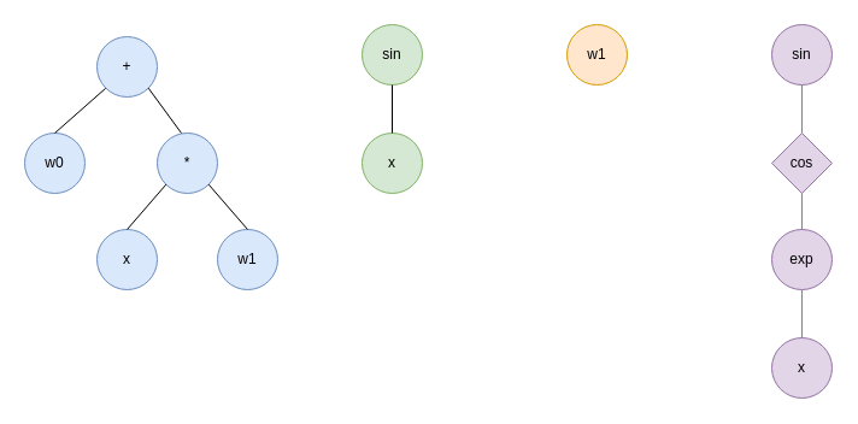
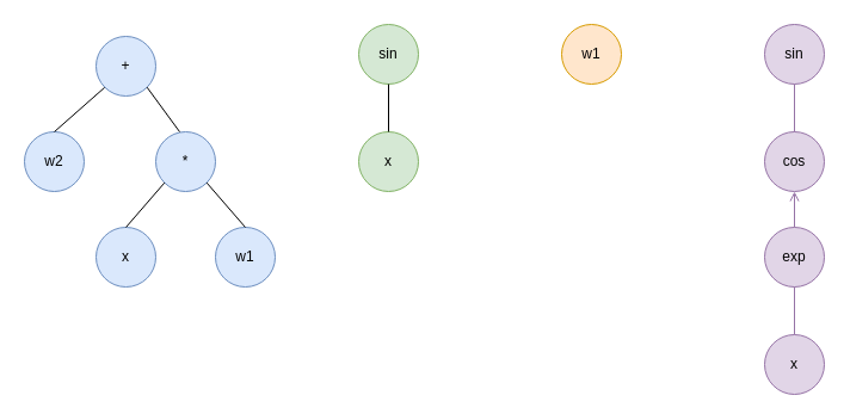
  <mxCell id="0" />
  <mxCell id="1" parent="0" />
- <mxCell id="2" value="w0" style="ellipse;whiteSpace=wrap;html=1;fillColor=#dae8fc;strokeColor=#6c8ebf;" vertex="1" parent="1"><mxGeometry x="20" y="110" width="50" height="50" as="geometry" /></mxCell>
+ <mxCell id="2" value="w2" style="ellipse;whiteSpace=wrap;html=1;fillColor=#dae8fc;strokeColor=#6c8ebf;" vertex="1" parent="1"><mxGeometry x="20" y="110" width="50" height="50" as="geometry" /></mxCell>
  <mxCell id="3" value="x" style="ellipse;whiteSpace=wrap;html=1;fillColor=#dae8fc;strokeColor=#6c8ebf;" vertex="1" parent="1"><mxGeometry x="80" y="190" width="50" height="50" as="geometry" /></mxCell>
  <mxCell id="4" value="w1" style="ellipse;whiteSpace=wrap;html=1;fillColor=#dae8fc;strokeColor=#6c8ebf;" vertex="1" parent="1"><mxGeometry x="180" y="190" width="50" height="50" as="geometry" /></mxCell>
  <mxCell id="5" value="*" style="ellipse;whiteSpace=wrap;html=1;fillColor=#dae8fc;strokeColor=#6c8ebf;" vertex="1" parent="1"><mxGeometry x="130" y="110" width="50" height="50" as="geometry" /></mxCell>
  <mxCell id="6" value="" style="endArrow=none;html=1;rounded=0;exitX=0;exitY=1;exitDx=0;exitDy=0;entryX=0.5;entryY=0;entryDx=0;entryDy=0;endFill=0;" edge="1" parent="1" source="5" target="3"><mxGeometry width="50" height="50" relative="1" as="geometry"><mxPoint x="90" y="210" as="sourcePoint" /><mxPoint x="90" y="170" as="targetPoint" /></mxGeometry></mxCell>
  <mxCell id="7" value="" style="endArrow=none;html=1;rounded=0;entryX=1;entryY=1;entryDx=0;entryDy=0;exitX=0.5;exitY=0;exitDx=0;exitDy=0;" edge="1" parent="1" source="4" target="5"><mxGeometry width="50" height="50" relative="1" as="geometry"><mxPoint x="110" y="210" as="sourcePoint" /><mxPoint x="160" y="160" as="targetPoint" /></mxGeometry></mxCell>
  <mxCell id="8" value="" style="endArrow=none;html=1;rounded=0;exitX=0;exitY=1;exitDx=0;exitDy=0;entryX=0.5;entryY=0;entryDx=0;entryDy=0;endFill=0;" edge="1" parent="1" source="9" target="2"><mxGeometry width="50" height="50" relative="1" as="geometry"><mxPoint x="61" y="60" as="sourcePoint" /><mxPoint x="29" y="97" as="targetPoint" /></mxGeometry></mxCell>
  <mxCell id="9" value="+" style="ellipse;whiteSpace=wrap;html=1;fillColor=#dae8fc;strokeColor=#6c8ebf;" vertex="1" parent="1"><mxGeometry x="80" y="30" width="50" height="50" as="geometry" /></mxCell>
  <mxCell id="10" style="rounded=0;orthogonalLoop=1;jettySize=auto;html=1;exitX=1;exitY=1;exitDx=0;exitDy=0;entryX=0.4;entryY=0;entryDx=0;entryDy=0;entryPerimeter=0;endArrow=none;endFill=0;" edge="1" parent="1" source="9" target="5"><mxGeometry relative="1" as="geometry" /></mxCell>
  <mxCell id="11" value="sin" style="ellipse;whiteSpace=wrap;html=1;fillColor=#d5e8d4;strokeColor=#82b366;" vertex="1" parent="1"><mxGeometry x="300" y="20" width="50" height="50" as="geometry" /></mxCell>
  <mxCell id="12" value="x" style="ellipse;whiteSpace=wrap;html=1;fillColor=#d5e8d4;strokeColor=#82b366;" vertex="1" parent="1"><mxGeometry x="300" y="110" width="50" height="50" as="geometry" /></mxCell>
  <mxCell id="13" value="" style="endArrow=none;html=1;rounded=0;entryX=0.5;entryY=1;entryDx=0;entryDy=0;exitX=0.5;exitY=0;exitDx=0;exitDy=0;" edge="1" parent="1" source="12" target="11"><mxGeometry width="50" height="50" relative="1" as="geometry"><mxPoint x="230" y="220" as="sourcePoint" /><mxPoint x="280" y="170" as="targetPoint" /></mxGeometry></mxCell>
  <mxCell id="14" value="w1" style="ellipse;whiteSpace=wrap;html=1;fillColor=#ffe6cc;strokeColor=#d79b00;" vertex="1" parent="1"><mxGeometry x="470" y="20" width="50" height="50" as="geometry" /></mxCell>
  <mxCell id="15" value="sin" style="ellipse;whiteSpace=wrap;html=1;fillColor=#e1d5e7;strokeColor=#9673a6;" vertex="1" parent="1"><mxGeometry x="640" y="20" width="50" height="50" as="geometry" /></mxCell>
- <mxCell id="16" value="cos" style="rhombus;whiteSpace=wrap;html=1;fillColor=#e1d5e7;strokeColor=#9673a6;" vertex="1" parent="1"><mxGeometry x="640" y="110" width="50" height="50" as="geometry" /></mxCell>
+ <mxCell id="16" value="cos" style="ellipse;whiteSpace=wrap;html=1;fillColor=#e1d5e7;strokeColor=#9673a6;" vertex="1" parent="1"><mxGeometry x="640" y="110" width="50" height="50" as="geometry" /></mxCell>
  <mxCell id="17" value="" style="endArrow=none;html=1;rounded=0;entryX=0.5;entryY=1;entryDx=0;entryDy=0;exitX=0.5;exitY=0;exitDx=0;exitDy=0;fillColor=#e1d5e7;strokeColor=#9673a6;" edge="1" parent="1" source="16" target="15"><mxGeometry width="50" height="50" relative="1" as="geometry"><mxPoint x="570" y="220" as="sourcePoint" /><mxPoint x="620" y="170" as="targetPoint" /></mxGeometry></mxCell>
  <mxCell id="18" value="exp" style="ellipse;whiteSpace=wrap;html=1;fillColor=#e1d5e7;strokeColor=#9673a6;" vertex="1" parent="1"><mxGeometry x="640" y="190" width="50" height="50" as="geometry" /></mxCell>
- <mxCell id="19" value="" style="endArrow=none;html=1;rounded=0;entryX=0.5;entryY=1;entryDx=0;entryDy=0;exitX=0.5;exitY=0;exitDx=0;exitDy=0;fillColor=#e1d5e7;strokeColor=#9673a6;" edge="1" parent="1" source="18" target="16"><mxGeometry width="50" height="50" relative="1" as="geometry"><mxPoint x="720" y="150" as="sourcePoint" /><mxPoint x="720" y="110" as="targetPoint" /></mxGeometry></mxCell>
+ <mxCell id="19" value="" style="endArrow=open;html=1;rounded=0;entryX=0.5;entryY=1;entryDx=0;entryDy=0;exitX=0.5;exitY=0;exitDx=0;exitDy=0;fillColor=#e1d5e7;strokeColor=#9673a6;" edge="1" parent="1" source="18" target="16"><mxGeometry width="50" height="50" relative="1" as="geometry"><mxPoint x="720" y="150" as="sourcePoint" /><mxPoint x="720" y="110" as="targetPoint" /></mxGeometry></mxCell>
  <mxCell id="20" value="x" style="ellipse;whiteSpace=wrap;html=1;fillColor=#e1d5e7;strokeColor=#9673a6;" vertex="1" parent="1"><mxGeometry x="640" y="280" width="50" height="50" as="geometry" /></mxCell>
  <mxCell id="21" value="" style="endArrow=none;html=1;rounded=0;entryX=0.5;entryY=1;entryDx=0;entryDy=0;exitX=0.5;exitY=0;exitDx=0;exitDy=0;fillColor=#e1d5e7;strokeColor=#9673a6;" edge="1" parent="1" source="20" target="18"><mxGeometry width="50" height="50" relative="1" as="geometry"><mxPoint x="740" y="240" as="sourcePoint" /><mxPoint x="740" y="210" as="targetPoint" /></mxGeometry></mxCell>
